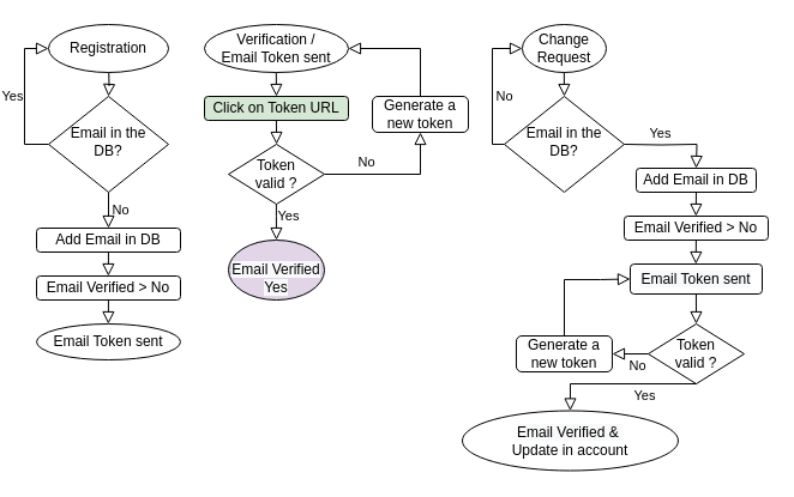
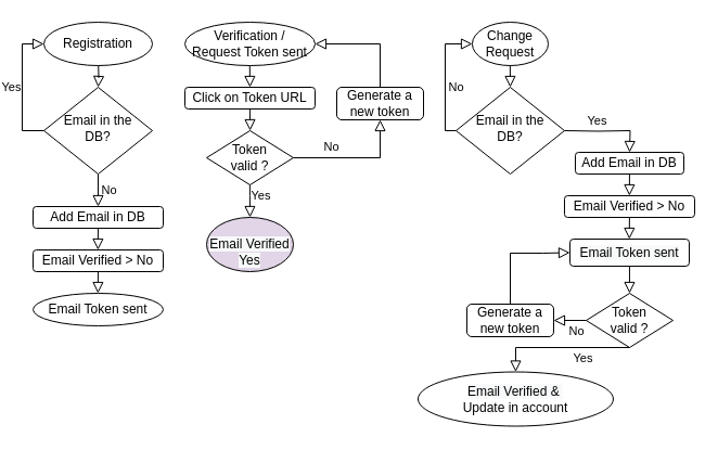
  <mxCell id="0" />
  <mxCell id="1" parent="0" />
  <mxCell id="2" value="" style="rounded=0;html=1;jettySize=auto;orthogonalLoop=1;fontSize=11;endArrow=block;endFill=0;endSize=8;strokeWidth=1;shadow=0;labelBackgroundColor=none;edgeStyle=orthogonalEdgeStyle;" parent="1" target="4" edge="1"><mxGeometry relative="1" as="geometry"><mxPoint x="90" y="50" as="sourcePoint" /></mxGeometry></mxCell>
  <mxCell id="3" value="No" style="rounded=0;html=1;jettySize=auto;orthogonalLoop=1;fontSize=11;endArrow=block;endFill=0;endSize=8;strokeWidth=1;shadow=0;labelBackgroundColor=none;edgeStyle=orthogonalEdgeStyle;entryX=0.5;entryY=0;entryDx=0;entryDy=0;" parent="1" source="4" edge="1"><mxGeometry y="10" relative="1" as="geometry"><mxPoint as="offset" /><mxPoint x="90" y="190" as="targetPoint" /><Array as="points" /></mxGeometry></mxCell>
  <mxCell id="4" value="Email in the&lt;br&gt;DB?" style="rhombus;whiteSpace=wrap;html=1;shadow=0;fontFamily=Helvetica;fontSize=12;align=center;strokeWidth=1;spacing=6;spacingTop=-4;" parent="1" vertex="1"><mxGeometry x="40" y="80" width="100" height="80" as="geometry" /></mxCell>
  <mxCell id="5" value="Add Email in DB&lt;br&gt;" style="rounded=1;whiteSpace=wrap;html=1;fontSize=12;glass=0;strokeWidth=1;shadow=0;" parent="1" vertex="1"><mxGeometry x="30" y="190" width="120" height="20" as="geometry" /></mxCell>
  <mxCell id="6" value="Yes" style="edgeStyle=orthogonalEdgeStyle;rounded=0;html=1;jettySize=auto;orthogonalLoop=1;fontSize=11;endArrow=block;endFill=0;endSize=8;strokeWidth=1;shadow=0;labelBackgroundColor=none;exitX=0;exitY=0.5;exitDx=0;exitDy=0;entryX=0;entryY=0.5;entryDx=0;entryDy=0;" edge="1" parent="1" source="4" target="7"><mxGeometry y="10" relative="1" as="geometry"><mxPoint as="offset" /><mxPoint x="149.973" y="150.021" as="sourcePoint" /><mxPoint x="20" y="40" as="targetPoint" /><Array as="points"><mxPoint x="20" y="120" /><mxPoint x="20" y="40" /></Array></mxGeometry></mxCell>
  <mxCell id="7" value="Registration" style="ellipse;whiteSpace=wrap;html=1;" vertex="1" parent="1"><mxGeometry x="40" y="20" width="100" height="40" as="geometry" /></mxCell>
  <mxCell id="8" value="Email Verified &amp;gt; No" style="rounded=1;whiteSpace=wrap;html=1;" vertex="1" parent="1"><mxGeometry x="30" y="230" width="120" height="20" as="geometry" /></mxCell>
  <mxCell id="9" value="" style="rounded=0;html=1;jettySize=auto;orthogonalLoop=1;fontSize=11;endArrow=block;endFill=0;endSize=8;strokeWidth=1;shadow=0;labelBackgroundColor=none;edgeStyle=orthogonalEdgeStyle;entryX=0.5;entryY=0;entryDx=0;entryDy=0;" edge="1" parent="1"><mxGeometry y="10" relative="1" as="geometry"><mxPoint as="offset" /><mxPoint x="89.96" y="210" as="sourcePoint" /><mxPoint x="89.84" y="230" as="targetPoint" /><Array as="points" /></mxGeometry></mxCell>
  <mxCell id="10" value="" style="rounded=0;html=1;jettySize=auto;orthogonalLoop=1;fontSize=11;endArrow=block;endFill=0;endSize=8;strokeWidth=1;shadow=0;labelBackgroundColor=none;edgeStyle=orthogonalEdgeStyle;entryX=0.5;entryY=0;entryDx=0;entryDy=0;" edge="1" parent="1"><mxGeometry y="10" relative="1" as="geometry"><mxPoint as="offset" /><mxPoint x="89.96" y="250" as="sourcePoint" /><mxPoint x="89.84" y="270" as="targetPoint" /><Array as="points" /></mxGeometry></mxCell>
  <mxCell id="11" value="Email Token sent" style="ellipse;whiteSpace=wrap;html=1;" vertex="1" parent="1"><mxGeometry x="30" y="270" width="120" height="30" as="geometry" /></mxCell>
- <mxCell id="12" value="Verification /&lt;br&gt;Email Token sent" style="ellipse;whiteSpace=wrap;html=1;" vertex="1" parent="1"><mxGeometry x="170" y="20" width="120" height="40" as="geometry" /></mxCell>
- <mxCell id="13" value="Click on Token URL" style="rounded=1;whiteSpace=wrap;html=1;fillColor=#d5e8d4;" vertex="1" parent="1"><mxGeometry x="170" y="80" width="120" height="20" as="geometry" /></mxCell>
+ <mxCell id="12" value="Verification /&lt;br&gt;Request Token sent" style="ellipse;whiteSpace=wrap;html=1;" vertex="1" parent="1"><mxGeometry x="170" y="20" width="120" height="40" as="geometry" /></mxCell>
+ <mxCell id="13" value="Click on Token URL" style="rounded=1;whiteSpace=wrap;html=1;" vertex="1" parent="1"><mxGeometry x="170" y="80" width="120" height="20" as="geometry" /></mxCell>
  <mxCell id="14" value="" style="rounded=0;html=1;jettySize=auto;orthogonalLoop=1;fontSize=11;endArrow=block;endFill=0;endSize=8;strokeWidth=1;shadow=0;labelBackgroundColor=none;edgeStyle=orthogonalEdgeStyle;" edge="1" parent="1"><mxGeometry relative="1" as="geometry"><mxPoint x="229.79" y="60" as="sourcePoint" /><mxPoint x="230" y="80" as="targetPoint" /></mxGeometry></mxCell>
  <mxCell id="15" value="Token&lt;br&gt;valid ?" style="rhombus;whiteSpace=wrap;html=1;" vertex="1" parent="1"><mxGeometry x="190" y="120" width="80" height="50" as="geometry" /></mxCell>
  <mxCell id="16" value="" style="rounded=0;html=1;jettySize=auto;orthogonalLoop=1;fontSize=11;endArrow=block;endFill=0;endSize=8;strokeWidth=1;shadow=0;labelBackgroundColor=none;edgeStyle=orthogonalEdgeStyle;" edge="1" parent="1"><mxGeometry relative="1" as="geometry"><mxPoint x="229.9" y="100" as="sourcePoint" /><mxPoint x="230.11" y="120" as="targetPoint" /></mxGeometry></mxCell>
  <mxCell id="17" value="No" style="rounded=0;html=1;jettySize=auto;orthogonalLoop=1;fontSize=11;endArrow=block;endFill=0;endSize=8;strokeWidth=1;shadow=0;labelBackgroundColor=none;edgeStyle=orthogonalEdgeStyle;exitX=1;exitY=0.5;exitDx=0;exitDy=0;entryX=0.5;entryY=1;entryDx=0;entryDy=0;" edge="1" parent="1" source="15" target="18"><mxGeometry x="-0.385" y="10" relative="1" as="geometry"><mxPoint x="249.9" y="120" as="sourcePoint" /><mxPoint x="310" y="140" as="targetPoint" /><Array as="points"><mxPoint x="350" y="145" /></Array><mxPoint as="offset" /></mxGeometry></mxCell>
  <mxCell id="18" value="Generate a &lt;br&gt;new token" style="rounded=1;whiteSpace=wrap;html=1;" vertex="1" parent="1"><mxGeometry x="310" y="80" width="80" height="30" as="geometry" /></mxCell>
  <mxCell id="19" value="" style="rounded=0;html=1;jettySize=auto;orthogonalLoop=1;fontSize=11;endArrow=block;endFill=0;endSize=8;strokeWidth=1;shadow=0;labelBackgroundColor=none;edgeStyle=orthogonalEdgeStyle;exitX=0.5;exitY=0;exitDx=0;exitDy=0;entryX=1;entryY=0.5;entryDx=0;entryDy=0;" edge="1" parent="1" source="18" target="12"><mxGeometry relative="1" as="geometry"><mxPoint x="280" y="170" as="sourcePoint" /><mxPoint x="360" y="30" as="targetPoint" /><Array as="points"><mxPoint x="350" y="40" /></Array></mxGeometry></mxCell>
  <mxCell id="20" value="Yes" style="rounded=0;html=1;jettySize=auto;orthogonalLoop=1;fontSize=11;endArrow=block;endFill=0;endSize=8;strokeWidth=1;shadow=0;labelBackgroundColor=none;edgeStyle=orthogonalEdgeStyle;" edge="1" parent="1"><mxGeometry x="-0.33" y="10" relative="1" as="geometry"><mxPoint x="229.89" y="170" as="sourcePoint" /><mxPoint x="230" y="200" as="targetPoint" /><Array as="points"><mxPoint x="230" y="180" /><mxPoint x="230" y="180" /></Array><mxPoint as="offset" /></mxGeometry></mxCell>
  <mxCell id="21" value="&lt;br&gt;&lt;span style=&quot;color: rgb(0, 0, 0); font-family: Helvetica; font-size: 12px; font-style: normal; font-variant-ligatures: normal; font-variant-caps: normal; font-weight: 400; letter-spacing: normal; orphans: 2; text-align: center; text-indent: 0px; text-transform: none; widows: 2; word-spacing: 0px; -webkit-text-stroke-width: 0px; background-color: rgb(248, 249, 250); text-decoration-thickness: initial; text-decoration-style: initial; text-decoration-color: initial; float: none; display: inline !important;&quot;&gt;Email Verified&lt;br&gt;Yes&lt;/span&gt;&lt;br&gt;" style="ellipse;whiteSpace=wrap;html=1;fillColor=#e1d5e7;" vertex="1" parent="1"><mxGeometry x="190" y="200" width="80" height="50" as="geometry" /></mxCell>
  <mxCell id="22" value="Change&lt;br&gt;Request" style="ellipse;whiteSpace=wrap;html=1;" vertex="1" parent="1"><mxGeometry x="434.98" y="20" width="70" height="40" as="geometry" /></mxCell>
  <mxCell id="23" value="Email in the&lt;br&gt;DB?" style="rhombus;whiteSpace=wrap;html=1;shadow=0;fontFamily=Helvetica;fontSize=12;align=center;strokeWidth=1;spacing=6;spacingTop=-4;" vertex="1" parent="1"><mxGeometry x="419.98" y="80" width="100" height="80" as="geometry" /></mxCell>
  <mxCell id="24" value="" style="rounded=0;html=1;jettySize=auto;orthogonalLoop=1;fontSize=11;endArrow=block;endFill=0;endSize=8;strokeWidth=1;shadow=0;labelBackgroundColor=none;edgeStyle=orthogonalEdgeStyle;" edge="1" parent="1"><mxGeometry relative="1" as="geometry"><mxPoint x="469.86" y="60" as="sourcePoint" /><mxPoint x="469.98" y="80" as="targetPoint" /></mxGeometry></mxCell>
  <mxCell id="25" value="" style="rounded=0;html=1;jettySize=auto;orthogonalLoop=1;fontSize=11;endArrow=block;endFill=0;endSize=8;strokeWidth=1;shadow=0;labelBackgroundColor=none;edgeStyle=orthogonalEdgeStyle;" edge="1" parent="1"><mxGeometry relative="1" as="geometry"><mxPoint x="520" y="120" as="sourcePoint" /><mxPoint x="579.98" y="140" as="targetPoint" /></mxGeometry></mxCell>
  <mxCell id="26" value="Yes" style="edgeLabel;html=1;align=center;verticalAlign=middle;resizable=0;points=[];" vertex="1" connectable="0" parent="25"><mxGeometry x="-0.646" relative="1" as="geometry"><mxPoint x="16" y="-10" as="offset" /></mxGeometry></mxCell>
  <mxCell id="27" value="No" style="edgeStyle=orthogonalEdgeStyle;rounded=0;html=1;jettySize=auto;orthogonalLoop=1;fontSize=11;endArrow=block;endFill=0;endSize=8;strokeWidth=1;shadow=0;labelBackgroundColor=none;exitX=0;exitY=0.5;exitDx=0;exitDy=0;entryX=0;entryY=0.5;entryDx=0;entryDy=0;" edge="1" parent="1" target="22"><mxGeometry x="-0.13" y="-10" relative="1" as="geometry"><mxPoint as="offset" /><mxPoint x="419.98" y="119.98" as="sourcePoint" /><mxPoint x="419.98" y="39.98" as="targetPoint" /><Array as="points"><mxPoint x="409.98" y="120" /><mxPoint x="409.98" y="40" /></Array></mxGeometry></mxCell>
  <mxCell id="28" value="Add Email in DB&lt;br&gt;" style="rounded=1;whiteSpace=wrap;html=1;fontSize=12;glass=0;strokeWidth=1;shadow=0;" vertex="1" parent="1"><mxGeometry x="529.98" y="140" width="100.02" height="20" as="geometry" /></mxCell>
  <mxCell id="29" value="Email Verified &amp;gt; No" style="rounded=1;whiteSpace=wrap;html=1;" vertex="1" parent="1"><mxGeometry x="519.98" y="180" width="120" height="20" as="geometry" /></mxCell>
  <mxCell id="30" value="" style="rounded=0;html=1;jettySize=auto;orthogonalLoop=1;fontSize=11;endArrow=block;endFill=0;endSize=8;strokeWidth=1;shadow=0;labelBackgroundColor=none;edgeStyle=orthogonalEdgeStyle;entryX=0.5;entryY=0;entryDx=0;entryDy=0;" edge="1" parent="1"><mxGeometry y="10" relative="1" as="geometry"><mxPoint as="offset" /><mxPoint x="579.94" y="160" as="sourcePoint" /><mxPoint x="579.82" y="180" as="targetPoint" /><Array as="points" /></mxGeometry></mxCell>
  <mxCell id="31" value="&lt;span style=&quot;color: rgb(0, 0, 0); font-family: Helvetica; font-size: 12px; font-style: normal; font-variant-ligatures: normal; font-variant-caps: normal; font-weight: 400; letter-spacing: normal; orphans: 2; text-align: center; text-indent: 0px; text-transform: none; widows: 2; word-spacing: 0px; -webkit-text-stroke-width: 0px; background-color: rgb(248, 249, 250); text-decoration-thickness: initial; text-decoration-style: initial; text-decoration-color: initial; float: none; display: inline !important;&quot;&gt;Email Token sent&lt;/span&gt;" style="rounded=1;whiteSpace=wrap;html=1;arcSize=13;" vertex="1" parent="1"><mxGeometry x="524.97" y="220" width="110.02" height="25" as="geometry" /></mxCell>
  <mxCell id="32" style="edgeStyle=orthogonalEdgeStyle;rounded=0;orthogonalLoop=1;jettySize=auto;html=1;exitX=0.5;exitY=1;exitDx=0;exitDy=0;" edge="1" parent="1" source="31" target="31"><mxGeometry relative="1" as="geometry" /></mxCell>
  <mxCell id="33" value="" style="rounded=0;html=1;jettySize=auto;orthogonalLoop=1;fontSize=11;endArrow=block;endFill=0;endSize=8;strokeWidth=1;shadow=0;labelBackgroundColor=none;edgeStyle=orthogonalEdgeStyle;entryX=0.5;entryY=0;entryDx=0;entryDy=0;" edge="1" parent="1"><mxGeometry y="10" relative="1" as="geometry"><mxPoint as="offset" /><mxPoint x="579.89" y="200" as="sourcePoint" /><mxPoint x="579.77" y="220" as="targetPoint" /><Array as="points" /></mxGeometry></mxCell>
  <mxCell id="34" value="Token&lt;br&gt;valid ?" style="rhombus;whiteSpace=wrap;html=1;" vertex="1" parent="1"><mxGeometry x="539.99" y="270" width="80" height="50" as="geometry" /></mxCell>
  <mxCell id="35" value="Yes" style="rounded=0;html=1;jettySize=auto;orthogonalLoop=1;fontSize=11;endArrow=block;endFill=0;endSize=8;strokeWidth=1;shadow=0;labelBackgroundColor=none;edgeStyle=orthogonalEdgeStyle;entryX=0.5;entryY=0;entryDx=0;entryDy=0;" edge="1" parent="1" target="36"><mxGeometry x="-0.33" y="10" relative="1" as="geometry"><mxPoint x="580" y="320" as="sourcePoint" /><mxPoint x="579.86" y="340" as="targetPoint" /><Array as="points"><mxPoint x="579.98" y="320.5" /></Array><mxPoint as="offset" /></mxGeometry></mxCell>
  <mxCell id="36" value="&lt;span style=&quot;color: rgb(0, 0, 0); font-family: Helvetica; font-size: 12px; font-style: normal; font-variant-ligatures: normal; font-variant-caps: normal; font-weight: 400; letter-spacing: normal; orphans: 2; text-align: center; text-indent: 0px; text-transform: none; widows: 2; word-spacing: 0px; -webkit-text-stroke-width: 0px; background-color: rgb(248, 249, 250); text-decoration-thickness: initial; text-decoration-style: initial; text-decoration-color: initial; float: none; display: inline !important;&quot;&gt;Email Verified &amp;amp;&amp;nbsp;&lt;br&gt;&lt;/span&gt;Update in account" style="ellipse;whiteSpace=wrap;html=1;" vertex="1" parent="1"><mxGeometry x="384.98" y="342.5" width="180" height="50" as="geometry" /></mxCell>
  <mxCell id="37" value="Generate a &lt;br&gt;new token" style="rounded=1;whiteSpace=wrap;html=1;" vertex="1" parent="1"><mxGeometry x="429.98" y="280" width="80" height="30" as="geometry" /></mxCell>
  <mxCell id="38" value="" style="rounded=0;html=1;jettySize=auto;orthogonalLoop=1;fontSize=11;endArrow=block;endFill=0;endSize=8;strokeWidth=1;shadow=0;labelBackgroundColor=none;edgeStyle=orthogonalEdgeStyle;entryX=0.5;entryY=0;entryDx=0;entryDy=0;" edge="1" parent="1" target="34"><mxGeometry y="10" relative="1" as="geometry"><mxPoint as="offset" /><mxPoint x="579.94" y="245" as="sourcePoint" /><mxPoint x="579.82" y="265" as="targetPoint" /><Array as="points" /></mxGeometry></mxCell>
  <mxCell id="39" value="No" style="rounded=0;html=1;jettySize=auto;orthogonalLoop=1;fontSize=11;endArrow=block;endFill=0;endSize=8;strokeWidth=1;shadow=0;labelBackgroundColor=none;edgeStyle=orthogonalEdgeStyle;exitX=0;exitY=0.5;exitDx=0;exitDy=0;" edge="1" parent="1" source="34"><mxGeometry x="-0.385" y="10" relative="1" as="geometry"><mxPoint x="519.55" y="330" as="sourcePoint" /><mxPoint x="510" y="295" as="targetPoint" /><Array as="points"><mxPoint x="520" y="295" /></Array><mxPoint as="offset" /></mxGeometry></mxCell>
  <mxCell id="40" value="" style="rounded=0;html=1;jettySize=auto;orthogonalLoop=1;fontSize=11;endArrow=block;endFill=0;endSize=8;strokeWidth=1;shadow=0;labelBackgroundColor=none;edgeStyle=orthogonalEdgeStyle;exitX=0.5;exitY=0;exitDx=0;exitDy=0;entryX=0;entryY=0.5;entryDx=0;entryDy=0;" edge="1" parent="1" target="31"><mxGeometry relative="1" as="geometry"><mxPoint x="470" y="280" as="sourcePoint" /><mxPoint x="500" y="240" as="targetPoint" /><Array as="points"><mxPoint x="470" y="233" /><mxPoint x="500" y="233" /></Array></mxGeometry></mxCell>
